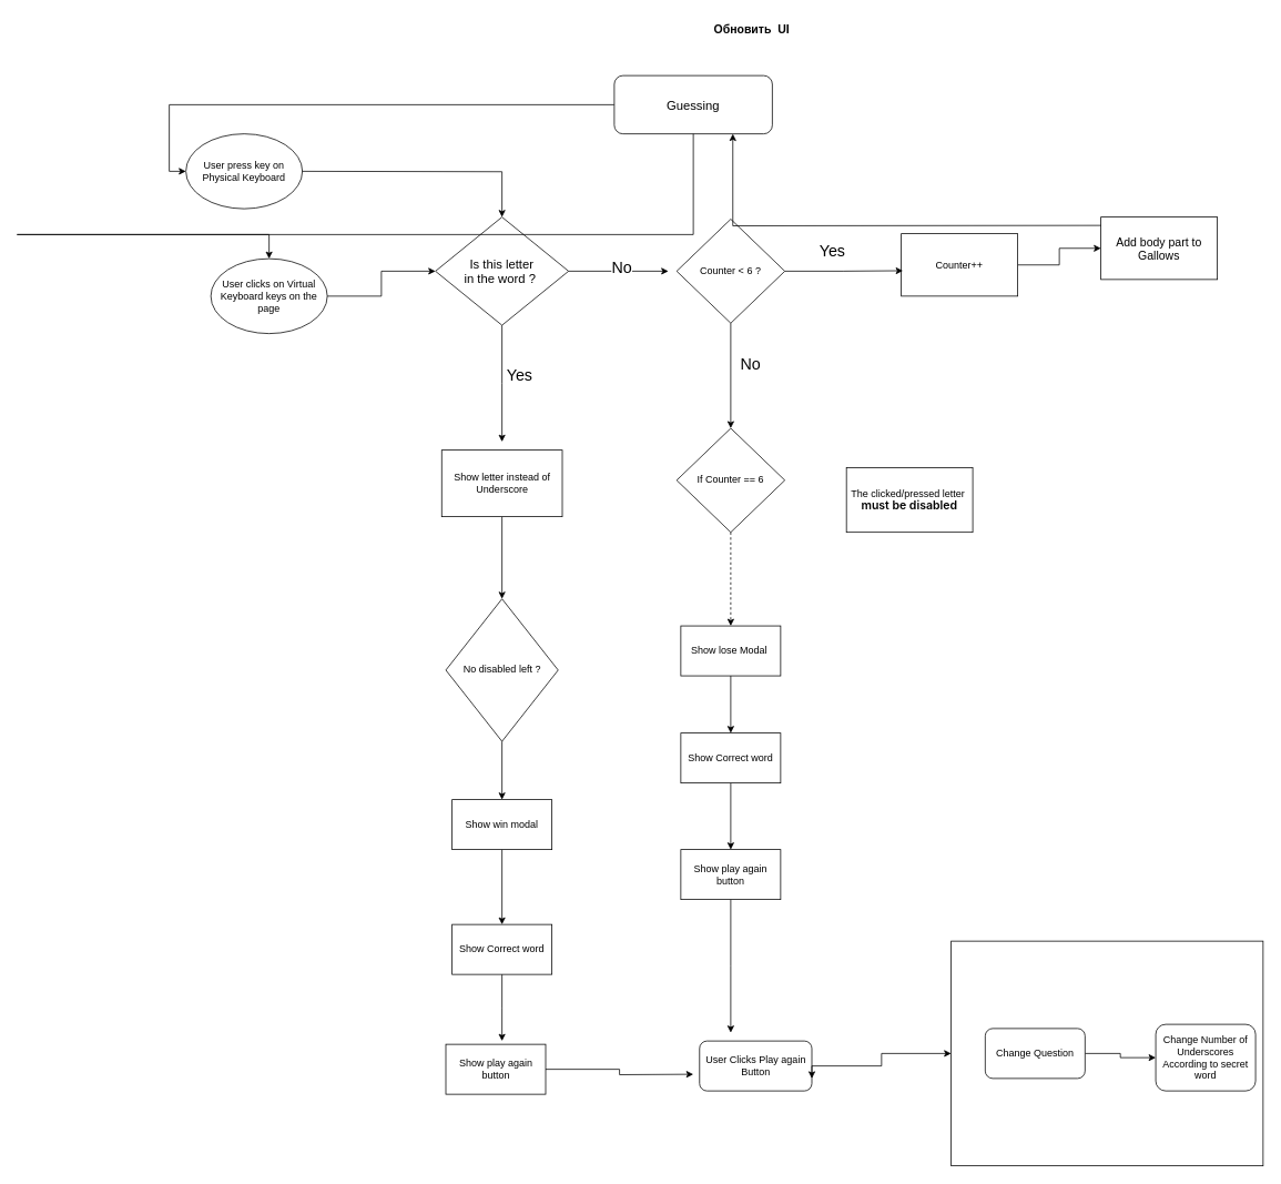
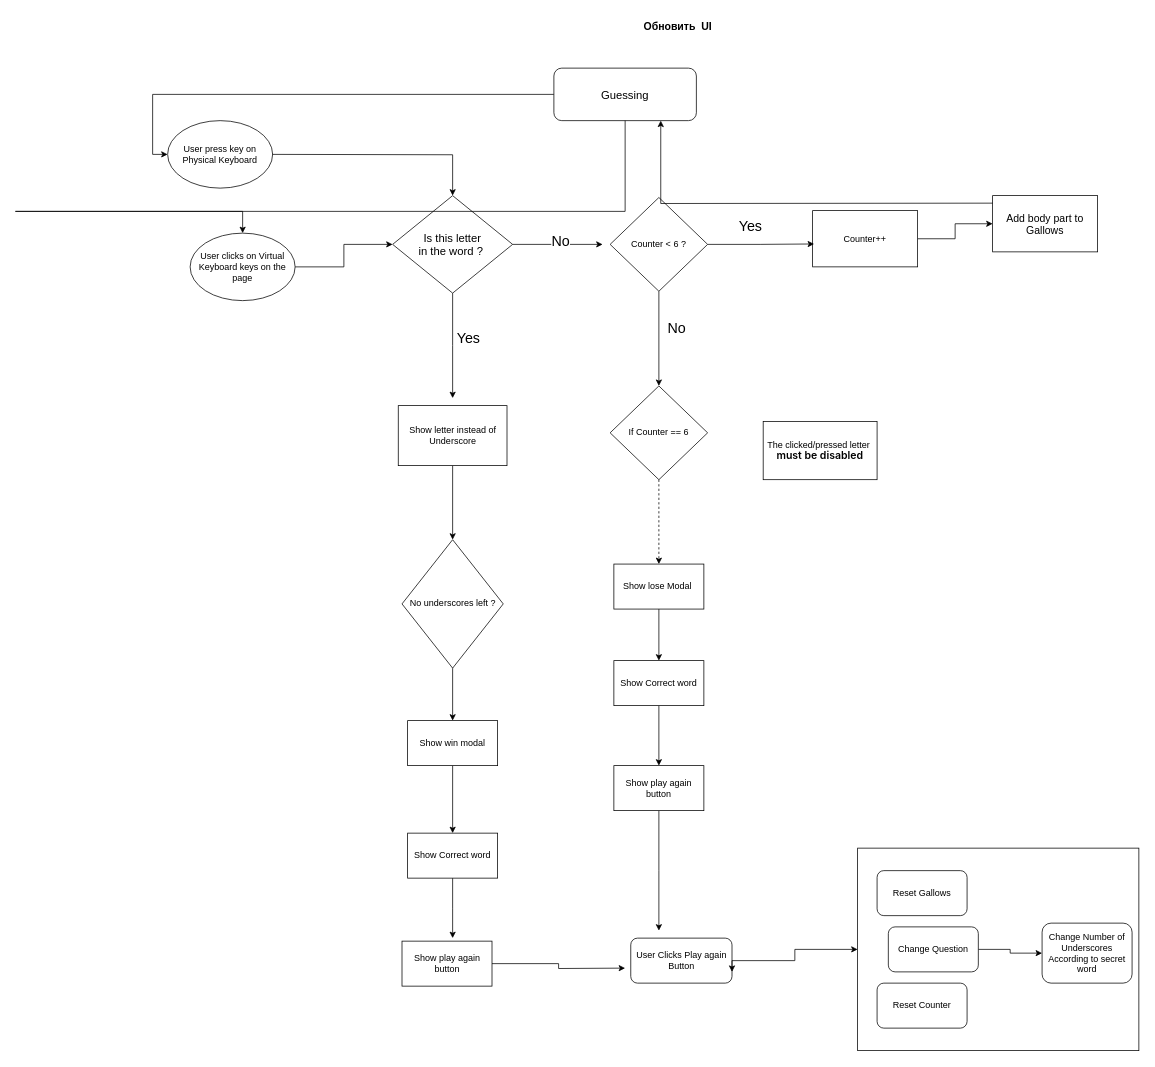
  <mxCell id="0" />
  <mxCell id="1" parent="0" />
  <mxCell id="2" value="" style="edgeStyle=orthogonalEdgeStyle;rounded=0;orthogonalLoop=1;jettySize=auto;html=1;" edge="1" parent="1" source="3" target="4"><mxGeometry relative="1" as="geometry"><mxPoint x="1040.5" y="1290" as="targetPoint" /></mxGeometry></mxCell>
  <mxCell id="3" value="User Clicks Play again Button" style="rounded=1;whiteSpace=wrap;html=1;" vertex="1" parent="1"><mxGeometry x="840.5" y="1250" width="135" height="60" as="geometry" /></mxCell>
  <mxCell id="4" value="" style="rounded=0;whiteSpace=wrap;html=1;" vertex="1" parent="1"><mxGeometry x="1143" y="1130" width="375" height="270" as="geometry" /></mxCell>
+ <mxCell id="5" value="Reset Gallows" style="rounded=1;whiteSpace=wrap;html=1;" vertex="1" parent="1"><mxGeometry x="1168.94" y="1160" width="120" height="60" as="geometry" /></mxCell>
  <mxCell id="6" value="&lt;h1 style=&quot;border-color: var(--border-color); line-height: 50%;&quot;&gt;&lt;font style=&quot;border-color: var(--border-color); font-size: 14px;&quot;&gt;Обновить&amp;nbsp; UI&lt;br&gt;&lt;/font&gt;&lt;/h1&gt;" style="text;html=1;strokeColor=none;fillColor=none;spacing=5;spacingTop=-20;whiteSpace=wrap;overflow=hidden;rounded=0;" vertex="1" parent="1"><mxGeometry x="853" y="20" width="100" height="30" as="geometry" /></mxCell>
  <mxCell id="7" value="" style="edgeStyle=orthogonalEdgeStyle;rounded=0;orthogonalLoop=1;jettySize=auto;html=1;" edge="1" parent="1" source="8" target="10"><mxGeometry relative="1" as="geometry" /></mxCell>
  <mxCell id="8" value="Change Question" style="rounded=1;whiteSpace=wrap;html=1;" vertex="1" parent="1"><mxGeometry x="1183.94" y="1235" width="120" height="60" as="geometry" /></mxCell>
+ <mxCell id="9" value="Reset Counter" style="rounded=1;whiteSpace=wrap;html=1;" vertex="1" parent="1"><mxGeometry x="1168.94" y="1310" width="120" height="60" as="geometry" /></mxCell>
  <mxCell id="10" value="Change Number of Underscores According to secret word" style="rounded=1;whiteSpace=wrap;html=1;" vertex="1" parent="1"><mxGeometry x="1388.94" y="1230" width="120" height="80" as="geometry" /></mxCell>
  <mxCell id="11" value="User press key on Physical Keyboard" style="ellipse;whiteSpace=wrap;html=1;" vertex="1" parent="1"><mxGeometry x="223" y="160" width="140" height="90" as="geometry" /></mxCell>
  <mxCell id="12" value="" style="edgeStyle=orthogonalEdgeStyle;rounded=0;orthogonalLoop=1;jettySize=auto;html=1;" edge="1" parent="1" source="13" target="17"><mxGeometry relative="1" as="geometry" /></mxCell>
  <mxCell id="13" value="User clicks on Virtual Keyboard keys on the page" style="ellipse;whiteSpace=wrap;html=1;" vertex="1" parent="1"><mxGeometry x="253" y="310" width="140" height="90" as="geometry" /></mxCell>
  <mxCell id="14" value="" style="edgeStyle=orthogonalEdgeStyle;rounded=0;orthogonalLoop=1;jettySize=auto;html=1;" edge="1" parent="1" source="17"><mxGeometry relative="1" as="geometry"><mxPoint x="803" y="325" as="targetPoint" /></mxGeometry></mxCell>
  <mxCell id="15" value="Yes" style="edgeLabel;html=1;align=center;verticalAlign=middle;resizable=0;points=[];arcSize=12;fontSize=19;" vertex="1" connectable="0" parent="14"><mxGeometry x="-0.31" y="-1" relative="1" as="geometry"><mxPoint x="-102" y="124" as="offset" /></mxGeometry></mxCell>
  <mxCell id="16" value="" style="edgeStyle=orthogonalEdgeStyle;rounded=0;orthogonalLoop=1;jettySize=auto;html=1;" edge="1" parent="1" source="17"><mxGeometry relative="1" as="geometry"><mxPoint x="603" y="530" as="targetPoint" /></mxGeometry></mxCell>
  <mxCell id="17" value="&lt;font style=&quot;font-size: 15px;&quot;&gt;Is this letter &lt;br&gt;in the word ?&amp;nbsp;&lt;/font&gt;" style="rhombus;whiteSpace=wrap;html=1;" vertex="1" parent="1"><mxGeometry x="523" y="260" width="160" height="130" as="geometry" /></mxCell>
  <mxCell id="18" value="" style="edgeStyle=orthogonalEdgeStyle;rounded=0;orthogonalLoop=1;jettySize=auto;html=1;" edge="1" parent="1" target="17"><mxGeometry relative="1" as="geometry"><mxPoint x="362.5" y="205" as="sourcePoint" /><mxPoint x="492.5" y="140" as="targetPoint" /></mxGeometry></mxCell>
  <mxCell id="19" value="No" style="edgeLabel;html=1;align=center;verticalAlign=middle;resizable=0;points=[];arcSize=12;fontSize=19;" vertex="1" connectable="0" parent="1"><mxGeometry x="739.667" y="320" as="geometry"><mxPoint x="7" y="1" as="offset" /></mxGeometry></mxCell>
  <mxCell id="20" value="" style="edgeStyle=orthogonalEdgeStyle;rounded=0;orthogonalLoop=1;jettySize=auto;html=1;" edge="1" parent="1" source="21" target="44"><mxGeometry relative="1" as="geometry" /></mxCell>
  <mxCell id="21" value="Show letter instead of Underscore" style="whiteSpace=wrap;html=1;" vertex="1" parent="1"><mxGeometry x="530.5" y="540" width="145" height="80" as="geometry" /></mxCell>
  <mxCell id="22" value="&lt;p style=&quot;line-height: 120%;&quot;&gt;The clicked/pressed letter&amp;nbsp;&lt;br&gt;&lt;span style=&quot;box-sizing: border-box; font-weight: var(--base-text-weight-semibold, 600); font-family: -apple-system, BlinkMacSystemFont, &amp;quot;Segoe UI&amp;quot;, &amp;quot;Noto Sans&amp;quot;, Helvetica, Arial, sans-serif, &amp;quot;Apple Color Emoji&amp;quot;, &amp;quot;Segoe UI Emoji&amp;quot;; text-align: left; background-color: rgb(255, 255, 255);&quot;&gt;&lt;font style=&quot;font-size: 14px;&quot;&gt;must be disabled&lt;/font&gt;&lt;/span&gt;&lt;/p&gt;" style="whiteSpace=wrap;html=1;" vertex="1" parent="1"><mxGeometry x="1017.07" y="561.25" width="151.87" height="77.5" as="geometry" /></mxCell>
  <mxCell id="23" value="" style="edgeStyle=orthogonalEdgeStyle;rounded=0;orthogonalLoop=1;jettySize=auto;html=1;" edge="1" parent="1" source="24" target="33"><mxGeometry relative="1" as="geometry" /></mxCell>
  <mxCell id="24" value="Counter++" style="whiteSpace=wrap;html=1;" vertex="1" parent="1"><mxGeometry x="1083" y="280" width="140" height="75" as="geometry" /></mxCell>
  <mxCell id="25" value="" style="edgeStyle=orthogonalEdgeStyle;rounded=0;orthogonalLoop=1;jettySize=auto;html=1;entryX=0.014;entryY=0.593;entryDx=0;entryDy=0;entryPerimeter=0;" edge="1" parent="1" source="27" target="24"><mxGeometry relative="1" as="geometry"><mxPoint x="1243" y="325" as="targetPoint" /></mxGeometry></mxCell>
  <mxCell id="26" value="" style="edgeStyle=orthogonalEdgeStyle;rounded=0;orthogonalLoop=1;jettySize=auto;html=1;" edge="1" parent="1" source="27" target="35"><mxGeometry relative="1" as="geometry" /></mxCell>
  <mxCell id="27" value="Counter &amp;lt; 6 ?" style="rhombus;whiteSpace=wrap;html=1;" vertex="1" parent="1"><mxGeometry x="813" y="262.5" width="130" height="125" as="geometry" /></mxCell>
  <mxCell id="28" value="&lt;span style=&quot;color: rgb(0, 0, 0); font-family: Helvetica; font-size: 19px; font-style: normal; font-variant-ligatures: normal; font-variant-caps: normal; font-weight: 400; letter-spacing: normal; orphans: 2; text-align: center; text-indent: 0px; text-transform: none; widows: 2; word-spacing: 0px; -webkit-text-stroke-width: 0px; background-color: rgb(255, 255, 255); text-decoration-thickness: initial; text-decoration-style: initial; text-decoration-color: initial; float: none; display: inline !important;&quot;&gt;Yes&lt;/span&gt;" style="text;whiteSpace=wrap;html=1;" vertex="1" parent="1"><mxGeometry x="983" y="282.5" width="30" height="30" as="geometry" /></mxCell>
  <mxCell id="29" value="" style="edgeStyle=orthogonalEdgeStyle;rounded=0;orthogonalLoop=1;jettySize=auto;html=1;entryX=0;entryY=0.5;entryDx=0;entryDy=0;" edge="1" parent="1" source="30" target="11"><mxGeometry relative="1" as="geometry"><mxPoint x="-47" y="160" as="targetPoint" /></mxGeometry></mxCell>
  <mxCell id="30" value="&lt;font style=&quot;font-size: 15px;&quot;&gt;Guessing&lt;/font&gt;" style="rounded=1;whiteSpace=wrap;html=1;" vertex="1" parent="1"><mxGeometry x="738" y="90" width="190" height="70" as="geometry" /></mxCell>
  <mxCell id="31" value="" style="edgeStyle=orthogonalEdgeStyle;rounded=0;orthogonalLoop=1;jettySize=auto;html=1;entryX=0.5;entryY=0;entryDx=0;entryDy=0;" edge="1" parent="1" source="30" target="13"><mxGeometry relative="1" as="geometry"><mxPoint x="20" y="280" as="sourcePoint" /><mxPoint x="293" y="250" as="targetPoint" /><Array as="points"><mxPoint x="20" y="281" /><mxPoint x="293" y="281" /></Array></mxGeometry></mxCell>
  <mxCell id="32" value="" style="edgeStyle=orthogonalEdgeStyle;rounded=0;orthogonalLoop=1;jettySize=auto;html=1;entryX=0.75;entryY=1;entryDx=0;entryDy=0;" edge="1" parent="1" target="30"><mxGeometry relative="1" as="geometry"><mxPoint x="1343" y="270" as="sourcePoint" /><mxPoint x="983" y="92.47" as="targetPoint" /></mxGeometry></mxCell>
  <mxCell id="33" value="&lt;font style=&quot;font-size: 14px;&quot;&gt;Add body part to Gallows&lt;/font&gt;" style="whiteSpace=wrap;html=1;" vertex="1" parent="1"><mxGeometry x="1323" y="260" width="140" height="75" as="geometry" /></mxCell>
  <mxCell id="34" value="" style="edgeStyle=orthogonalEdgeStyle;rounded=0;orthogonalLoop=1;jettySize=auto;html=1;dashed=1;" edge="1" parent="1" source="35" target="37"><mxGeometry relative="1" as="geometry" /></mxCell>
  <mxCell id="35" value="If Counter == 6" style="rhombus;whiteSpace=wrap;html=1;" vertex="1" parent="1"><mxGeometry x="813" y="513.75" width="130" height="125" as="geometry" /></mxCell>
  <mxCell id="36" value="" style="edgeStyle=orthogonalEdgeStyle;rounded=0;orthogonalLoop=1;jettySize=auto;html=1;" edge="1" parent="1" source="37" target="39"><mxGeometry relative="1" as="geometry" /></mxCell>
  <mxCell id="37" value="Show lose Modal&amp;nbsp;" style="whiteSpace=wrap;html=1;" vertex="1" parent="1"><mxGeometry x="818" y="751.25" width="120" height="60" as="geometry" /></mxCell>
  <mxCell id="38" value="" style="edgeStyle=orthogonalEdgeStyle;rounded=0;orthogonalLoop=1;jettySize=auto;html=1;" edge="1" parent="1" source="39" target="41"><mxGeometry relative="1" as="geometry" /></mxCell>
  <mxCell id="39" value="Show Correct word" style="whiteSpace=wrap;html=1;" vertex="1" parent="1"><mxGeometry x="818" y="880" width="120" height="60" as="geometry" /></mxCell>
  <mxCell id="40" value="" style="edgeStyle=orthogonalEdgeStyle;rounded=0;orthogonalLoop=1;jettySize=auto;html=1;" edge="1" parent="1" source="41"><mxGeometry relative="1" as="geometry"><mxPoint x="878" y="1240" as="targetPoint" /></mxGeometry></mxCell>
  <mxCell id="41" value="Show play again button" style="whiteSpace=wrap;html=1;" vertex="1" parent="1"><mxGeometry x="818" y="1020" width="120" height="60" as="geometry" /></mxCell>
  <mxCell id="42" value="&lt;span style=&quot;color: rgb(0, 0, 0); font-family: Helvetica; font-size: 19px; font-style: normal; font-variant-ligatures: normal; font-variant-caps: normal; font-weight: 400; letter-spacing: normal; orphans: 2; text-align: center; text-indent: 0px; text-transform: none; widows: 2; word-spacing: 0px; -webkit-text-stroke-width: 0px; background-color: rgb(255, 255, 255); text-decoration-thickness: initial; text-decoration-style: initial; text-decoration-color: initial; float: none; display: inline !important;&quot;&gt;No&lt;/span&gt;" style="text;whiteSpace=wrap;html=1;" vertex="1" parent="1"><mxGeometry x="888" y="420" width="30" height="30" as="geometry" /></mxCell>
  <mxCell id="43" value="" style="edgeStyle=orthogonalEdgeStyle;rounded=0;orthogonalLoop=1;jettySize=auto;html=1;" edge="1" parent="1" source="44" target="46"><mxGeometry relative="1" as="geometry" /></mxCell>
- <mxCell id="44" value="No disabled left ?" style="rhombus;whiteSpace=wrap;html=1;" vertex="1" parent="1"><mxGeometry x="535.5" y="718.75" width="135" height="171.25" as="geometry" /></mxCell>
+ <mxCell id="44" value="No underscores left ?" style="rhombus;whiteSpace=wrap;html=1;" vertex="1" parent="1"><mxGeometry x="535.5" y="718.75" width="135" height="171.25" as="geometry" /></mxCell>
  <mxCell id="45" value="" style="edgeStyle=orthogonalEdgeStyle;rounded=0;orthogonalLoop=1;jettySize=auto;html=1;" edge="1" parent="1" source="46" target="48"><mxGeometry relative="1" as="geometry" /></mxCell>
  <mxCell id="46" value="Show win modal" style="whiteSpace=wrap;html=1;" vertex="1" parent="1"><mxGeometry x="543" y="960" width="120" height="60" as="geometry" /></mxCell>
  <mxCell id="47" value="" style="edgeStyle=orthogonalEdgeStyle;rounded=0;orthogonalLoop=1;jettySize=auto;html=1;" edge="1" parent="1" source="48"><mxGeometry relative="1" as="geometry"><mxPoint x="603" y="1250" as="targetPoint" /></mxGeometry></mxCell>
  <mxCell id="48" value="Show Correct word" style="whiteSpace=wrap;html=1;" vertex="1" parent="1"><mxGeometry x="543" y="1110" width="120" height="60" as="geometry" /></mxCell>
  <mxCell id="49" value="" style="edgeStyle=orthogonalEdgeStyle;rounded=0;orthogonalLoop=1;jettySize=auto;html=1;" edge="1" parent="1" source="50"><mxGeometry relative="1" as="geometry"><mxPoint x="833" y="1290" as="targetPoint" /></mxGeometry></mxCell>
  <mxCell id="50" value="Show play again button" style="whiteSpace=wrap;html=1;" vertex="1" parent="1"><mxGeometry x="535.5" y="1254" width="120" height="60" as="geometry" /></mxCell>
  <mxCell id="51" style="edgeStyle=orthogonalEdgeStyle;rounded=0;orthogonalLoop=1;jettySize=auto;html=1;exitX=1;exitY=0.5;exitDx=0;exitDy=0;entryX=1;entryY=0.75;entryDx=0;entryDy=0;" edge="1" parent="1" source="3" target="3"><mxGeometry relative="1" as="geometry" /></mxCell>
